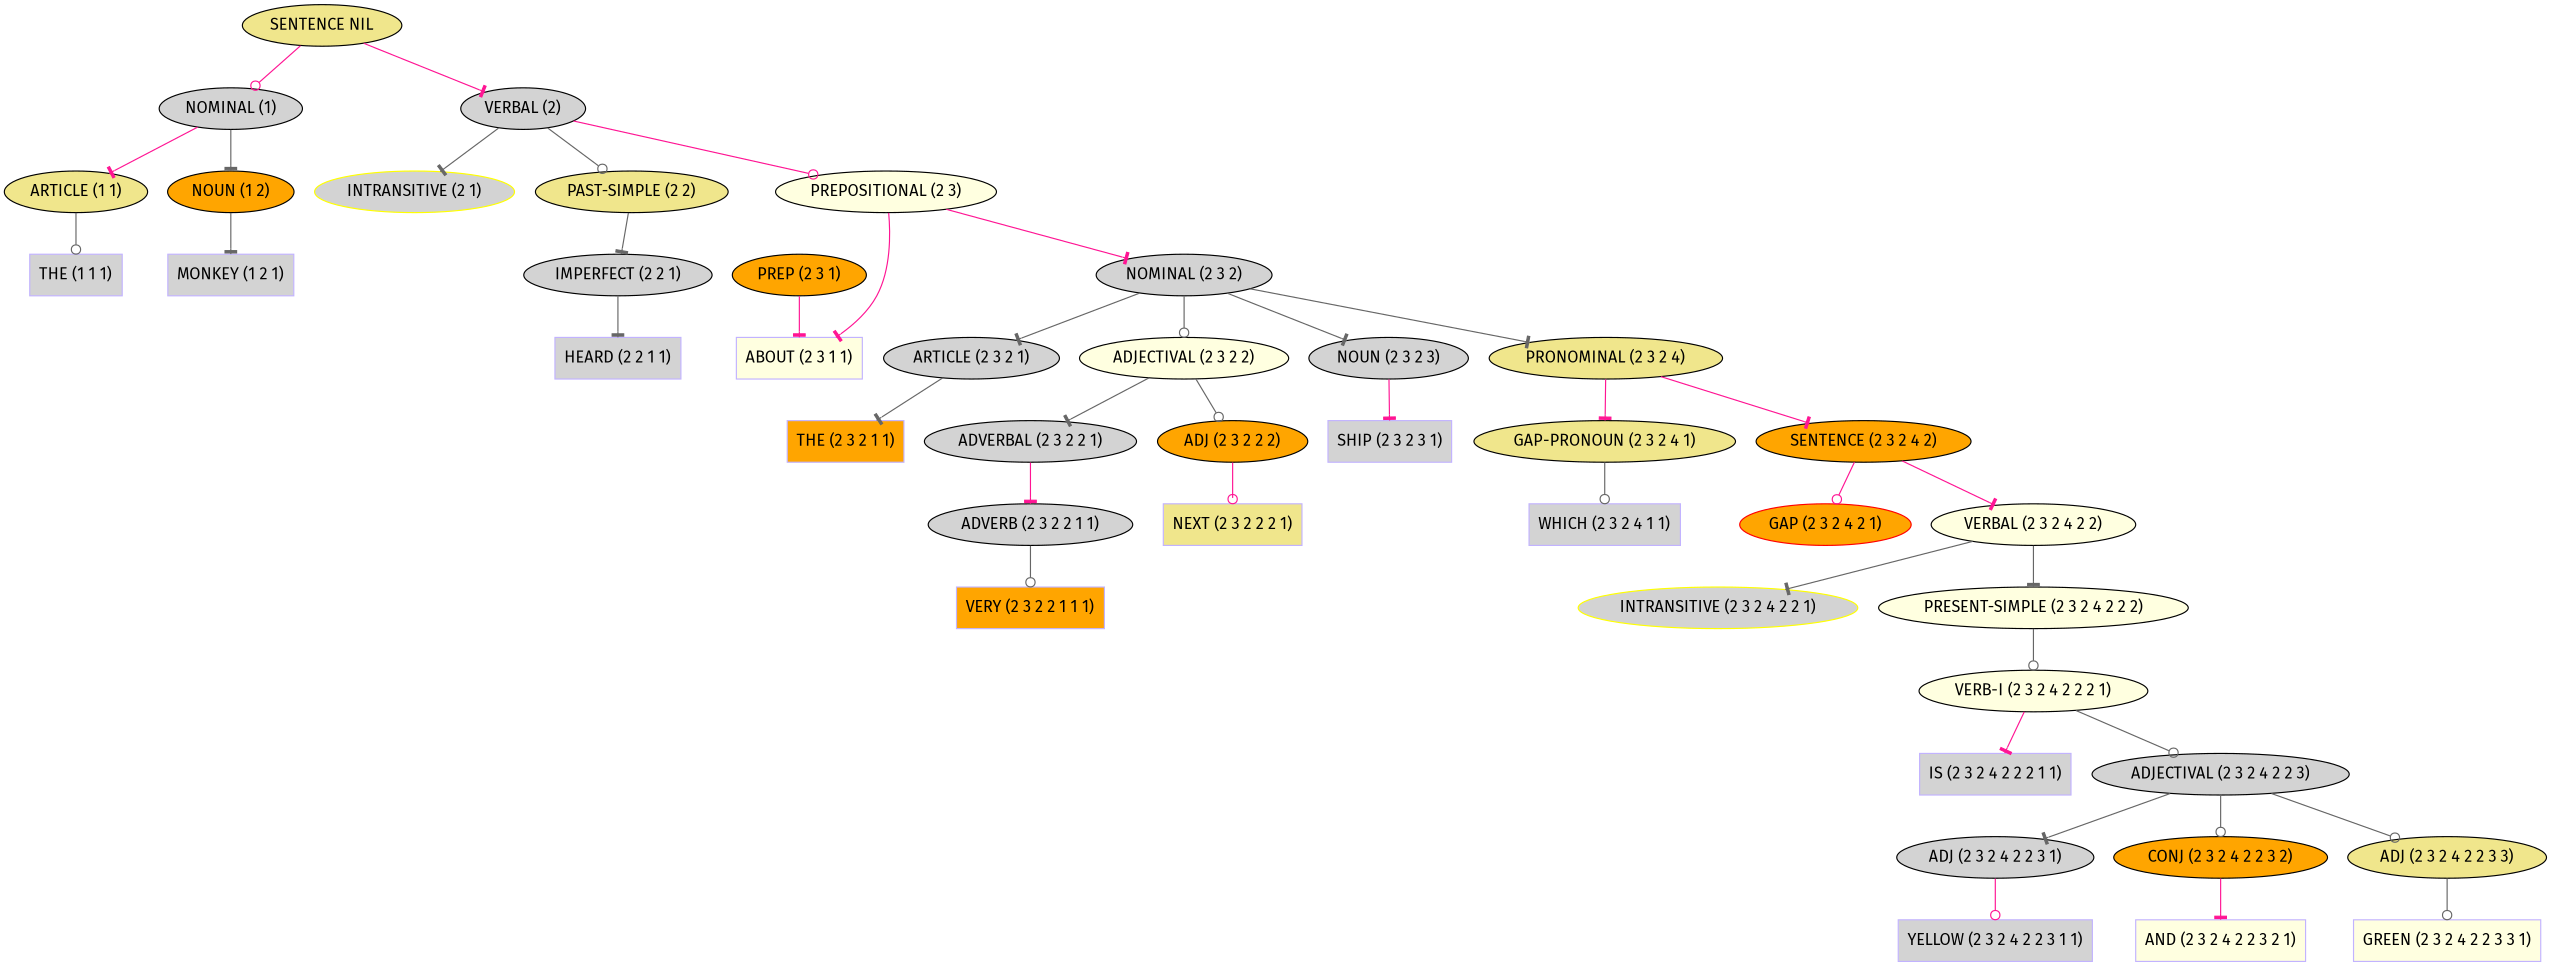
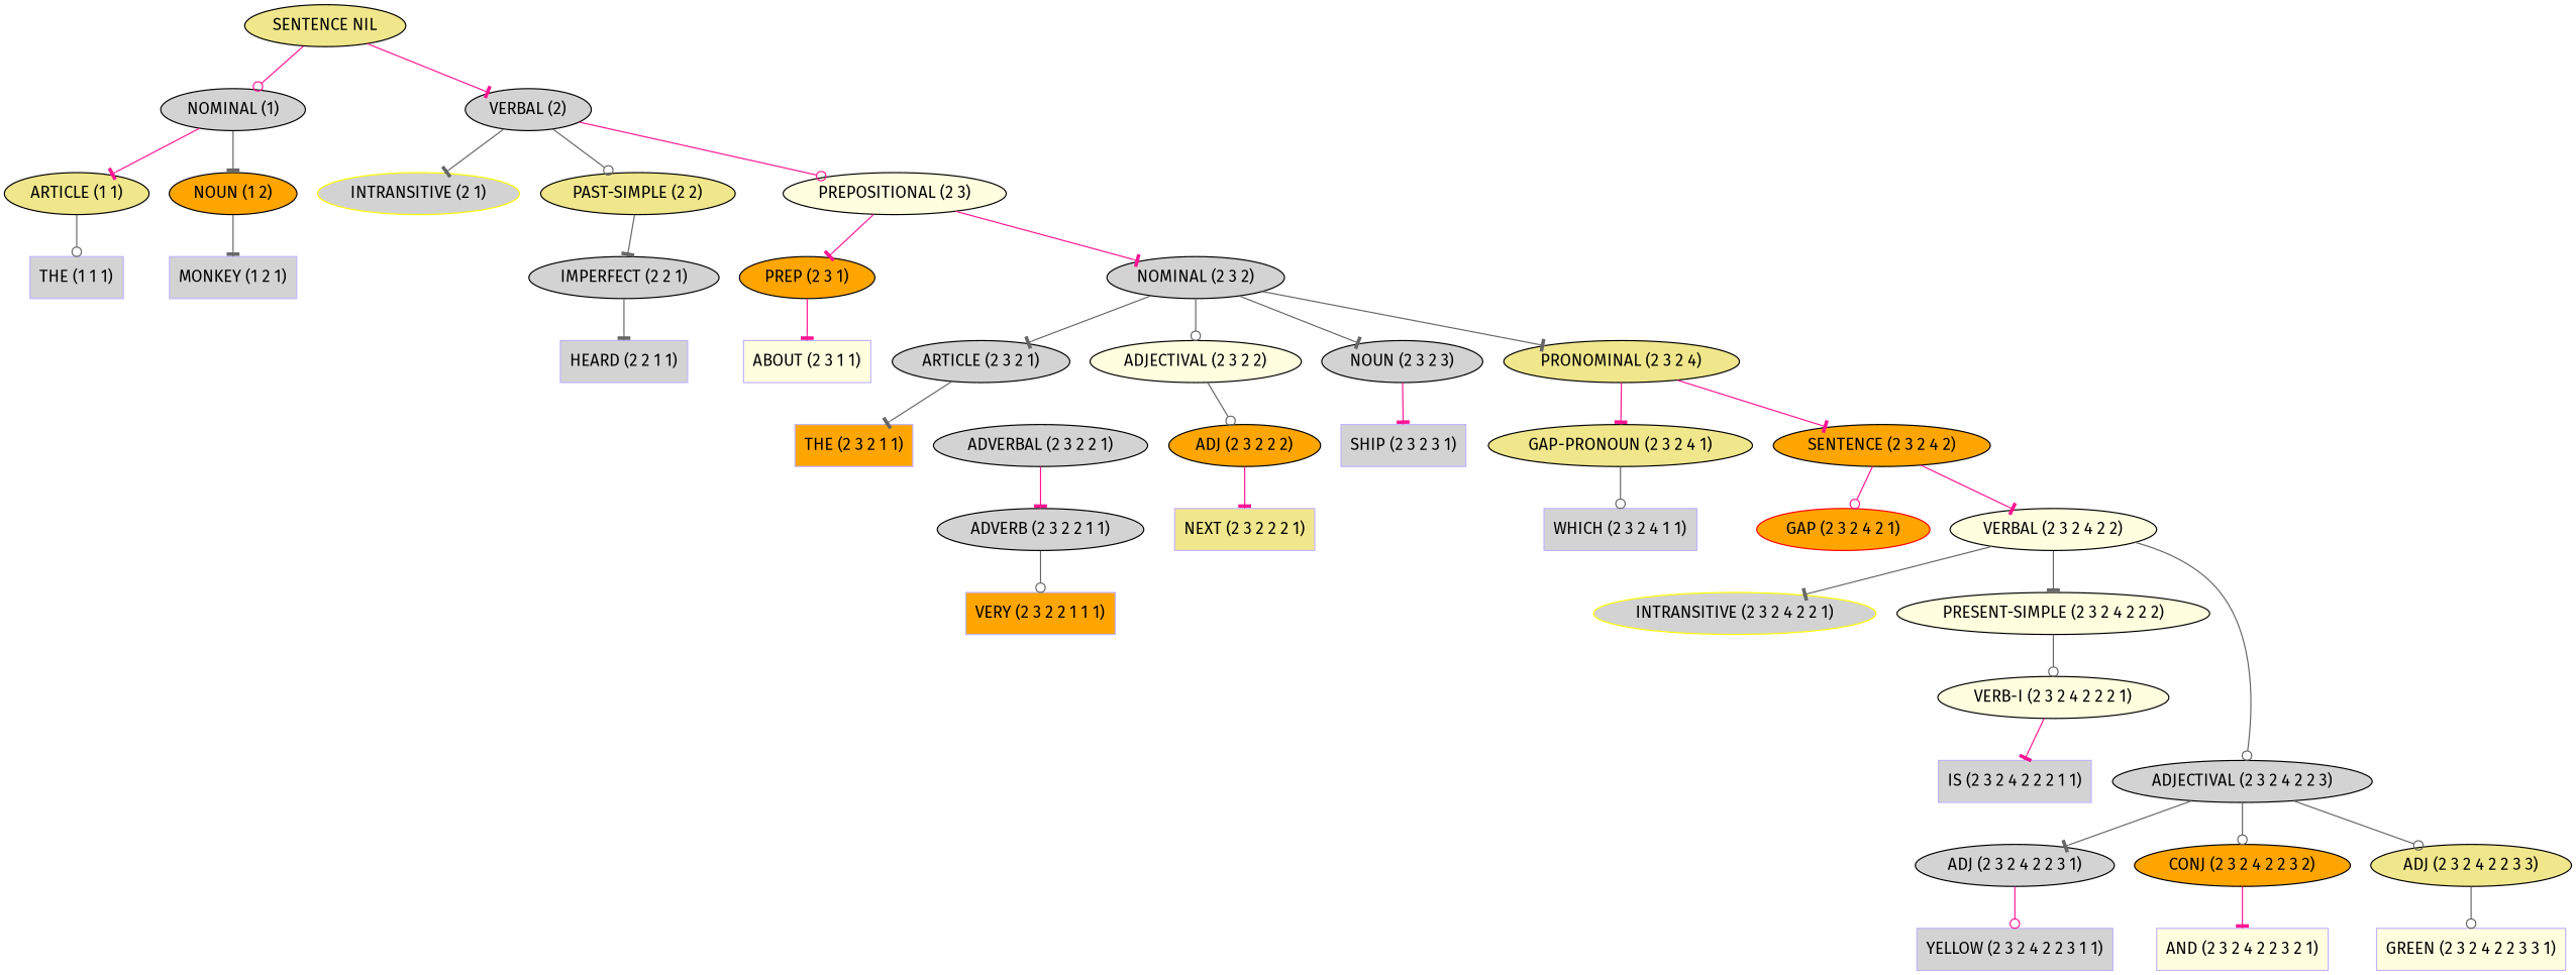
  digraph {
    fontname="Fira Sans"
    node [fillcolor=lightgrey fontname="Fira Sans" style=filled]
    edge [arrowhead=tee color=gray40 fontname="Fira Sans"]
    "SENTENCE NIL" [fillcolor=khaki]
    "NOMINAL (1)"
    "VERBAL (2)"
    "ARTICLE (1 1)" [fillcolor=khaki]
    "NOUN (1 2)" [fillcolor=orange]
    "INTRANSITIVE (2 1)" [color=yellow]
    "PAST-SIMPLE (2 2)" [fillcolor=khaki]
    "PREPOSITIONAL (2 3)" [fillcolor=lightyellow]
    "THE (1 1 1)" [color=".7 .3 1.0" shape=box]
    "MONKEY (1 2 1)" [color=".7 .3 1.0" shape=box]
    "IMPERFECT (2 2 1)"
    "PREP (2 3 1)" [fillcolor=orange]
    "NOMINAL (2 3 2)"
    "HEARD (2 2 1 1)" [color=".7 .3 1.0" shape=box]
    "ABOUT (2 3 1 1)" [color=".7 .3 1.0" fillcolor=lightyellow shape=box]
    "ARTICLE (2 3 2 1)"
    "ADJECTIVAL (2 3 2 2)" [fillcolor=lightyellow]
    "NOUN (2 3 2 3)"
    "PRONOMINAL (2 3 2 4)" [fillcolor=khaki]
    "THE (2 3 2 1 1)" [color=".7 .3 1.0" fillcolor=orange shape=box]
    "ADVERBAL (2 3 2 2 1)"
    "ADJ (2 3 2 2 2)" [fillcolor=orange]
    "SHIP (2 3 2 3 1)" [color=".7 .3 1.0" shape=box]
    "GAP-PRONOUN (2 3 2 4 1)" [fillcolor=khaki]
    "SENTENCE (2 3 2 4 2)" [fillcolor=orange]
    "ADVERB (2 3 2 2 1 1)"
    "NEXT (2 3 2 2 2 1)" [color=".7 .3 1.0" fillcolor=khaki shape=box]
    "VERY (2 3 2 2 1 1 1)" [color=".7 .3 1.0" fillcolor=orange shape=box]
    "WHICH (2 3 2 4 1 1)" [color=".7 .3 1.0" shape=box]
    "GAP (2 3 2 4 2 1)" [color=red fillcolor=orange]
    "VERBAL (2 3 2 4 2 2)" [fillcolor=lightyellow]
    "INTRANSITIVE (2 3 2 4 2 2 1)" [color=yellow]
    "PRESENT-SIMPLE (2 3 2 4 2 2 2)" [fillcolor=lightyellow]
    "ADJECTIVAL (2 3 2 4 2 2 3)"
    "VERB-I (2 3 2 4 2 2 2 1)" [fillcolor=lightyellow]
    "ADJ (2 3 2 4 2 2 3 1)"
    "CONJ (2 3 2 4 2 2 3 2)" [fillcolor=orange]
    "ADJ (2 3 2 4 2 2 3 3)" [fillcolor=khaki]
    "IS (2 3 2 4 2 2 2 1 1)" [color=".7 .3 1.0" shape=box]
    "YELLOW (2 3 2 4 2 2 3 1 1)" [color=".7 .3 1.0" shape=box]
    "AND (2 3 2 4 2 2 3 2 1)" [color=".7 .3 1.0" fillcolor=lightyellow shape=box]
    "GREEN (2 3 2 4 2 2 3 3 1)" [color=".7 .3 1.0" fillcolor=lightyellow shape=box]
    "SENTENCE NIL" -> "NOMINAL (1)" [arrowhead=odot color=deeppink]
    "SENTENCE NIL" -> "VERBAL (2)" [color=deeppink]
    "NOMINAL (1)" -> "ARTICLE (1 1)" [color=deeppink]
    "NOMINAL (1)" -> "NOUN (1 2)"
    "VERBAL (2)" -> "INTRANSITIVE (2 1)"
    "VERBAL (2)" -> "PAST-SIMPLE (2 2)" [arrowhead=odot]
    "VERBAL (2)" -> "PREPOSITIONAL (2 3)" [arrowhead=odot color=deeppink]
    "ARTICLE (1 1)" -> "THE (1 1 1)" [arrowhead=odot]
    "NOUN (1 2)" -> "MONKEY (1 2 1)"
    "PAST-SIMPLE (2 2)" -> "IMPERFECT (2 2 1)"
-   "PREPOSITIONAL (2 3)" -> "ABOUT (2 3 1 1)" [color=deeppink]
+   "PREPOSITIONAL (2 3)" -> "PREP (2 3 1)" [color=deeppink]
    "PREPOSITIONAL (2 3)" -> "NOMINAL (2 3 2)" [color=deeppink]
    "IMPERFECT (2 2 1)" -> "HEARD (2 2 1 1)"
    "PREP (2 3 1)" -> "ABOUT (2 3 1 1)" [color=deeppink]
    "NOMINAL (2 3 2)" -> "ARTICLE (2 3 2 1)"
    "NOMINAL (2 3 2)" -> "ADJECTIVAL (2 3 2 2)" [arrowhead=odot]
    "NOMINAL (2 3 2)" -> "NOUN (2 3 2 3)"
    "NOMINAL (2 3 2)" -> "PRONOMINAL (2 3 2 4)"
    "ARTICLE (2 3 2 1)" -> "THE (2 3 2 1 1)"
-   "ADJECTIVAL (2 3 2 2)" -> "ADVERBAL (2 3 2 2 1)"
    "ADJECTIVAL (2 3 2 2)" -> "ADJ (2 3 2 2 2)" [arrowhead=odot]
    "NOUN (2 3 2 3)" -> "SHIP (2 3 2 3 1)" [color=deeppink]
    "PRONOMINAL (2 3 2 4)" -> "GAP-PRONOUN (2 3 2 4 1)" [color=deeppink]
    "PRONOMINAL (2 3 2 4)" -> "SENTENCE (2 3 2 4 2)" [color=deeppink]
    "ADVERBAL (2 3 2 2 1)" -> "ADVERB (2 3 2 2 1 1)" [color=deeppink]
-   "ADJ (2 3 2 2 2)" -> "NEXT (2 3 2 2 2 1)" [arrowhead=odot color=deeppink]
+   "ADJ (2 3 2 2 2)" -> "NEXT (2 3 2 2 2 1)" [color=deeppink]
    "GAP-PRONOUN (2 3 2 4 1)" -> "WHICH (2 3 2 4 1 1)" [arrowhead=odot]
    "SENTENCE (2 3 2 4 2)" -> "GAP (2 3 2 4 2 1)" [arrowhead=odot color=deeppink]
    "SENTENCE (2 3 2 4 2)" -> "VERBAL (2 3 2 4 2 2)" [color=deeppink]
    "ADVERB (2 3 2 2 1 1)" -> "VERY (2 3 2 2 1 1 1)" [arrowhead=odot]
    "VERBAL (2 3 2 4 2 2)" -> "INTRANSITIVE (2 3 2 4 2 2 1)"
    "VERBAL (2 3 2 4 2 2)" -> "PRESENT-SIMPLE (2 3 2 4 2 2 2)"
-   "VERB-I (2 3 2 4 2 2 2 1)" -> "ADJECTIVAL (2 3 2 4 2 2 3)" [arrowhead=odot]
+   "VERBAL (2 3 2 4 2 2)" -> "ADJECTIVAL (2 3 2 4 2 2 3)" [arrowhead=odot]
    "PRESENT-SIMPLE (2 3 2 4 2 2 2)" -> "VERB-I (2 3 2 4 2 2 2 1)" [arrowhead=odot]
    "ADJECTIVAL (2 3 2 4 2 2 3)" -> "ADJ (2 3 2 4 2 2 3 1)"
    "ADJECTIVAL (2 3 2 4 2 2 3)" -> "CONJ (2 3 2 4 2 2 3 2)" [arrowhead=odot]
    "ADJECTIVAL (2 3 2 4 2 2 3)" -> "ADJ (2 3 2 4 2 2 3 3)" [arrowhead=odot]
    "VERB-I (2 3 2 4 2 2 2 1)" -> "IS (2 3 2 4 2 2 2 1 1)" [color=deeppink]
    "ADJ (2 3 2 4 2 2 3 1)" -> "YELLOW (2 3 2 4 2 2 3 1 1)" [arrowhead=odot color=deeppink]
    "CONJ (2 3 2 4 2 2 3 2)" -> "AND (2 3 2 4 2 2 3 2 1)" [color=deeppink]
    "ADJ (2 3 2 4 2 2 3 3)" -> "GREEN (2 3 2 4 2 2 3 3 1)" [arrowhead=odot]
  }
